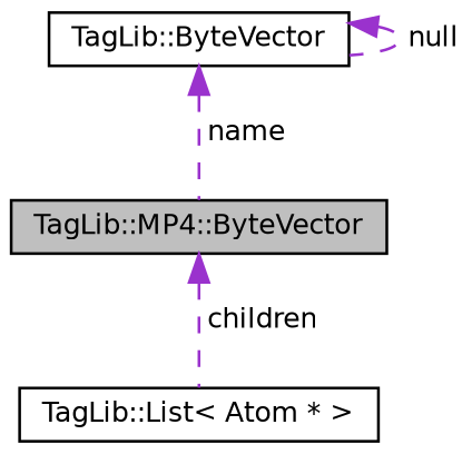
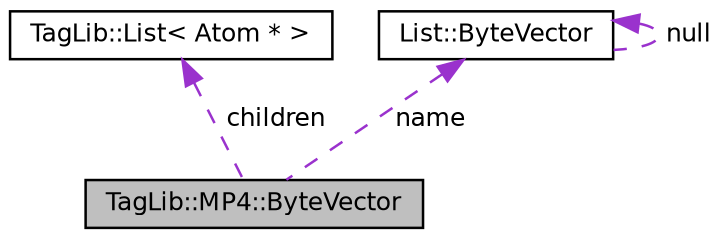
  digraph {
    node [color=black fillcolor=white fontname=Helvetica fontsize=10 shape=record style=filled]
    edge [color=darkorchid3 dir=back fontname=Helvetica fontsize=10 labelfontname=Helvetica labelfontsize=10 style=dashed]
    n1 [fillcolor=grey75 fontcolor=black height=0.2 label="TagLib::MP4::ByteVector" width=0.4]
    n2 [height=0.2 label="TagLib::List\< Atom * \>" width=0.4]
-   n3 [height=0.2 label="TagLib::ByteVector" width=0.4]
-   n1 -> n2 [label=" children"]
+   n3 [height=0.2 label="List::ByteVector" width=0.4]
+   n2 -> n1 [label=" children"]
    n3 -> n1 [label=" name"]
    n3 -> n3 [label=" null"]
  }
